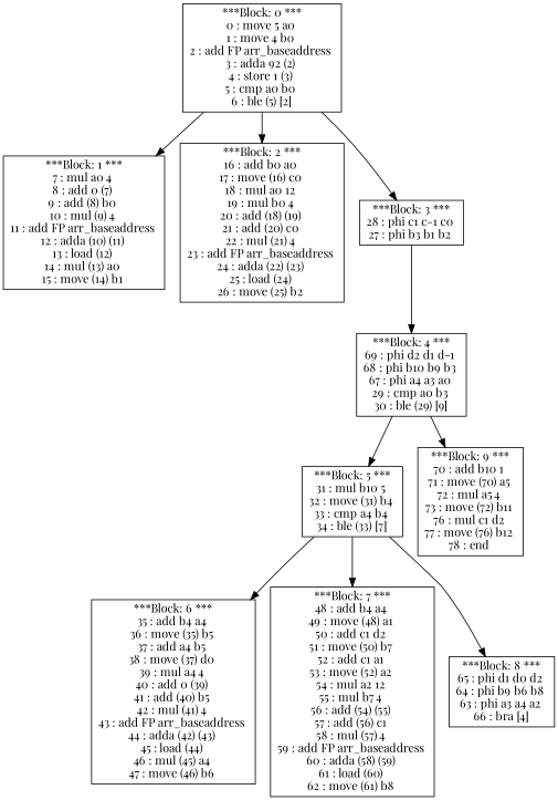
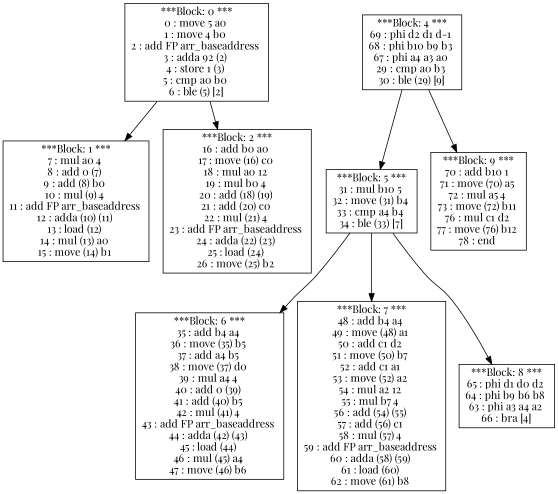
  digraph {
    fontname="Playfair Display"
    node [shape=record fontname="Playfair Display"]
    edge [fontname="Playfair Display"]
    n1 [label="***Block: 0 ***\n0 : move 5 a0 \n1 : move 4 b0 \n2 : add FP arr_baseaddress \n3 : adda 92 (2) \n4 : store 1 (3) \n5 : cmp a0 b0 \n6 : ble (5) [2]\n"]
    n2 [label="***Block: 1 ***\n7 : mul a0 4 \n8 : add 0 (7) \n9 : add (8) b0 \n10 : mul (9) 4 \n11 : add FP arr_baseaddress \n12 : adda (10) (11) \n13 : load (12) \n14 : mul (13) a0 \n15 : move (14) b1 \n"]
    n3 [label="***Block: 2 ***\n16 : add b0 a0 \n17 : move (16) c0 \n18 : mul a0 12 \n19 : mul b0 4 \n20 : add (18) (19) \n21 : add (20) c0 \n22 : mul (21) 4 \n23 : add FP arr_baseaddress \n24 : adda (22) (23) \n25 : load (24) \n26 : move (25) b2 \n"]
-   n4 [label="***Block: 3 ***\n28 : phi c1 c-1 c0 \n27 : phi b3 b1 b2 \n"]
    n5 [label="***Block: 4 ***\n69 : phi d2 d1 d-1 \n68 : phi b10 b9 b3 \n67 : phi a4 a3 a0 \n29 : cmp a0 b3 \n30 : ble (29) [9]\n"]
    n6 [label="***Block: 5 ***\n31 : mul b10 5 \n32 : move (31) b4 \n33 : cmp a4 b4 \n34 : ble (33) [7]\n"]
    n7 [label="***Block: 9 ***\n70 : add b10 1 \n71 : move (70) a5 \n72 : mul a5 4 \n73 : move (72) b11 \n76 : mul c1 d2 \n77 : move (76) b12 \n78 : end \n"]
    n8 [label="***Block: 6 ***\n35 : add b4 a4 \n36 : move (35) b5 \n37 : add a4 b5 \n38 : move (37) d0 \n39 : mul a4 4 \n40 : add 0 (39) \n41 : add (40) b5 \n42 : mul (41) 4 \n43 : add FP arr_baseaddress \n44 : adda (42) (43) \n45 : load (44) \n46 : mul (45) a4 \n47 : move (46) b6 \n"]
    n9 [label="***Block: 7 ***\n48 : add b4 a4 \n49 : move (48) a1 \n50 : add c1 d2 \n51 : move (50) b7 \n52 : add c1 a1 \n53 : move (52) a2 \n54 : mul a2 12 \n55 : mul b7 4 \n56 : add (54) (55) \n57 : add (56) c1 \n58 : mul (57) 4 \n59 : add FP arr_baseaddress \n60 : adda (58) (59) \n61 : load (60) \n62 : move (61) b8 \n"]
    n10 [label="***Block: 8 ***\n65 : phi d1 d0 d2 \n64 : phi b9 b6 b8 \n63 : phi a3 a4 a2 \n66 : bra [4]\n"]
    n1 -> n2
    n1 -> n3
-   n1 -> n4
-   n4 -> n5
    n5 -> n6
    n5 -> n7
    n6 -> n8
    n6 -> n9
    n6 -> n10
  }
